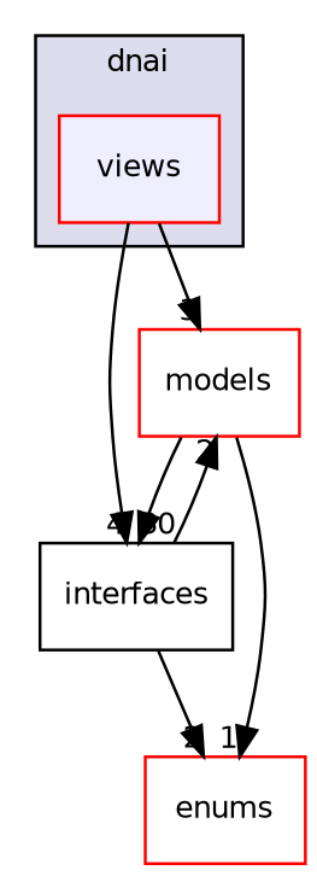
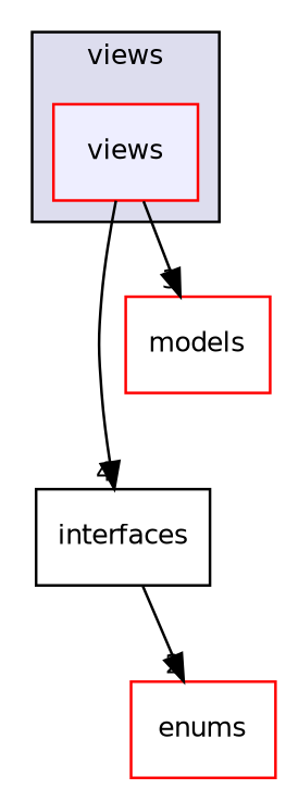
  digraph {
    compound=true
    node [color=red fillcolor=white fontname=Helvetica fontsize=10 shape=box style=filled]
    edge [headlabel=2 labeldistance=1.5 labelfontname=Helvetica labelfontsize=10]
    n1 [fillcolor="#eeeeff" label=views pencolor=black]
    n2 [label=models]
    n3 [label=interfaces color="" fillcolor="" style=""]
    n4 [label=enums]
    subgraph cluster_1 {
      bgcolor="#ddddee"
      fontname=Helvetica
      fontsize=10
-     label=dnai
+     label=views
      pencolor=black
      n1
    }
    n1 -> n2 [headlabel=3]
    n1 -> n3 [headlabel=4]
-   n2 -> n3 [headlabel=30]
-   n2 -> n4 [headlabel=1]
-   n3 -> n2
    n3 -> n4
  }
